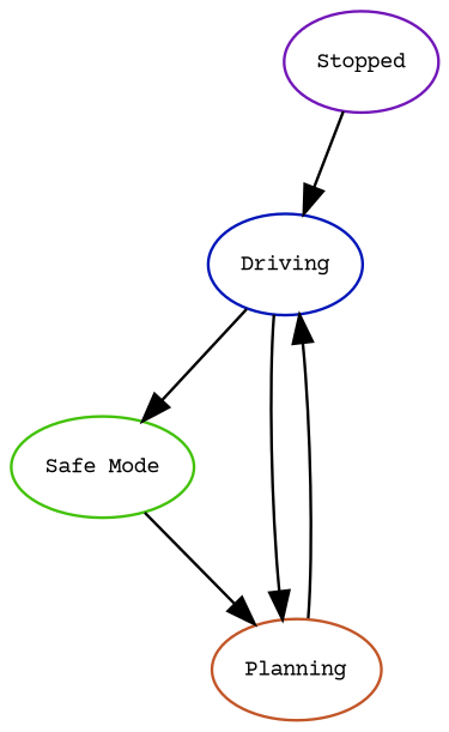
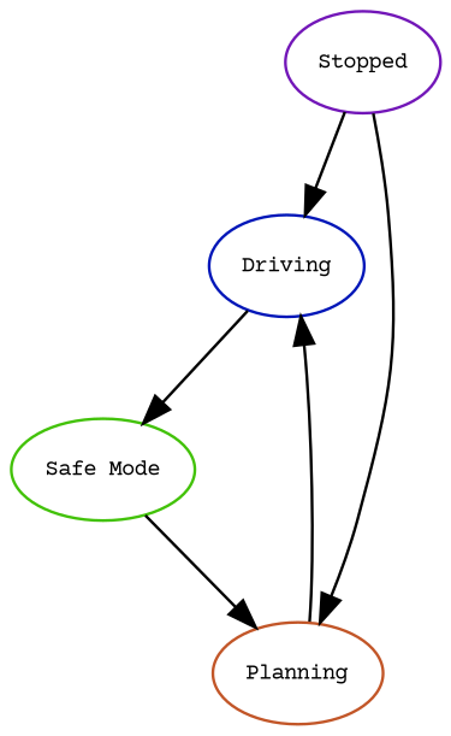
  digraph {
    fontname="Courier Prime"
    node [fontname="Courier Prime" fontsize=8]
    edge [fontname="Courier Prime"]
    n1 [color="#7216B8" label=<Stopped>]
    n2 [color="#0016B8" label=<Driving>]
    n3 [color="#42C208" label=<Safe Mode>]
    n4 [color="#C25628" label=<Planning>]
    n1 -> n2
    n2 -> n3
-   n2 -> n4
+   n1 -> n4
    n3 -> n4
    n4 -> n2
  }
